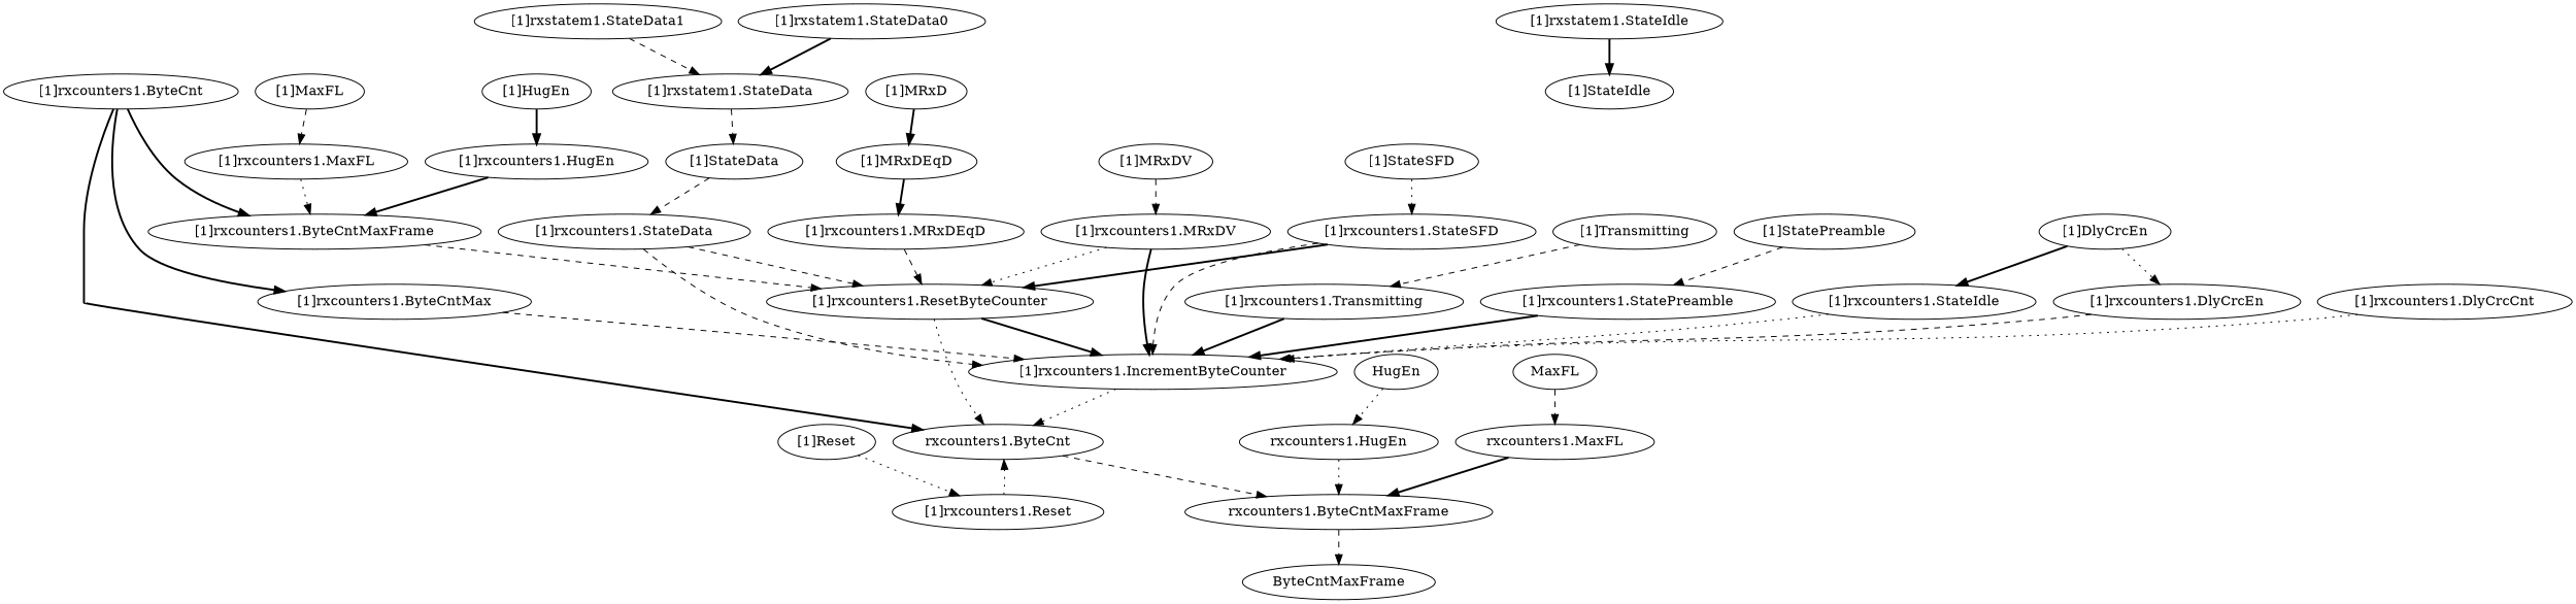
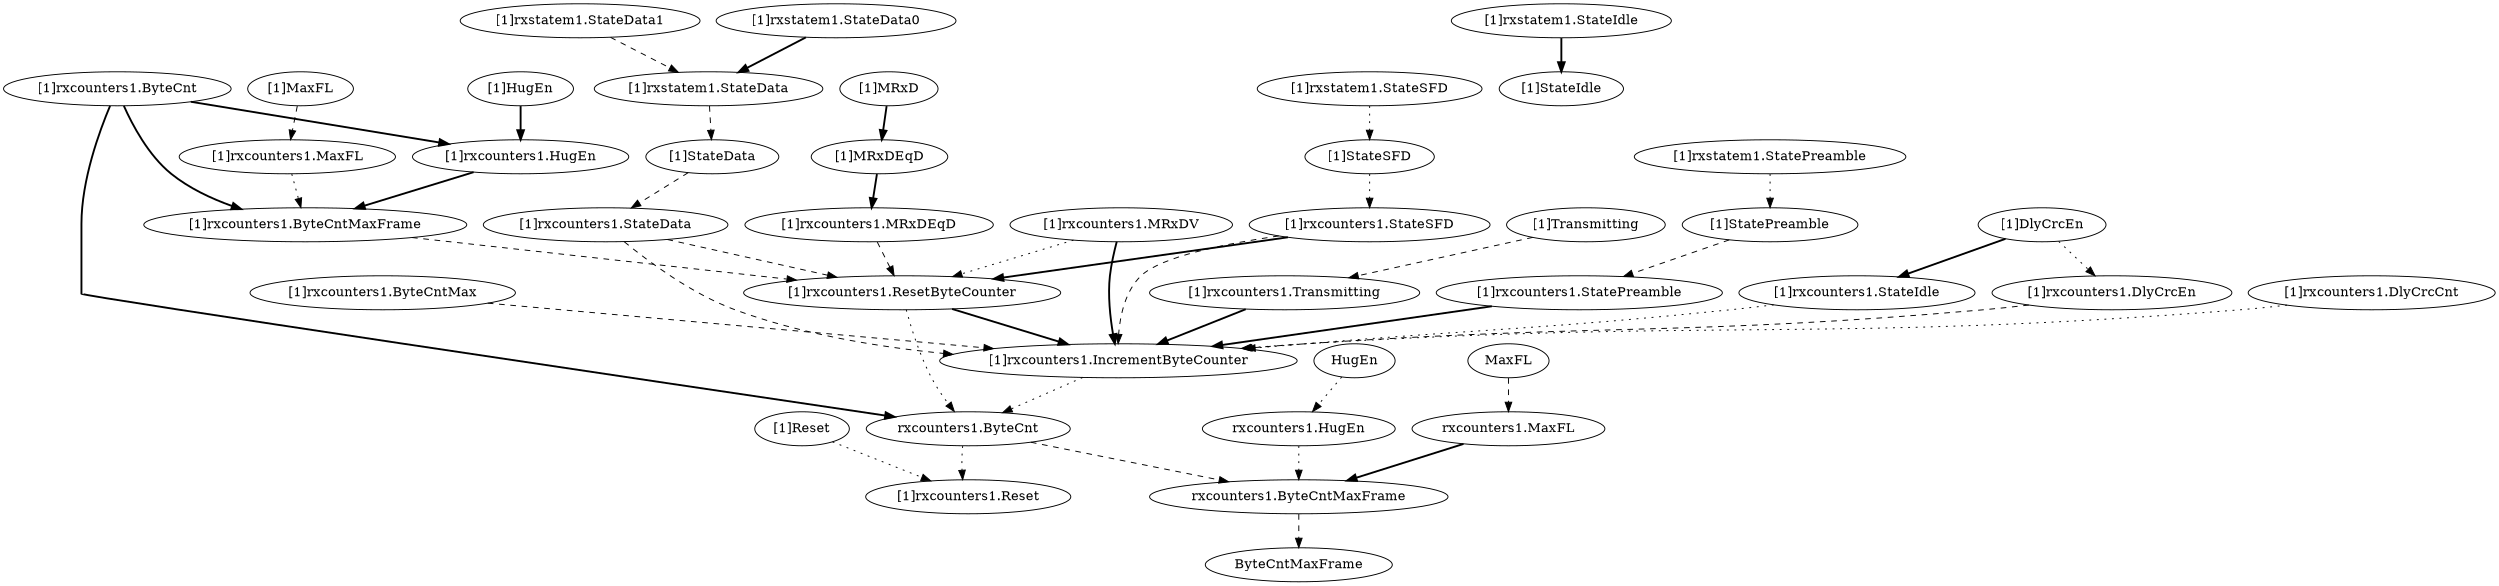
  strict digraph {
    node [complexity=16 importance=0.0585501224921 rank=0.0]
    edge [style=dashed]
    "[1]rxcounters1.ByteCnt" [complexity=26 importance=0.0668198131432 rank=0.0025699928132]
    "[1]rxcounters1.ByteCntMaxFrame" [complexity=22 importance=0.0540315037697 rank=0.00245597744408]
    "[1]rxcounters1.ByteCntMax" [importance=0.0418829723716 rank=0.00261768577322]
    "rxcounters1.ByteCnt" [complexity=4 importance=0.0257474385733 rank=0.00643685964332]
    "[1]rxcounters1.ResetByteCounter" [importance=0.0460741232101 rank=0.00287963270063]
    "[1]rxcounters1.IncrementByteCounter" [complexity=5 importance=0.0384442947962 rank=0.00768885895923]
    "rxcounters1.ByteCntMaxFrame" [complexity=0 importance=0.0129591291998]
    ByteCntMaxFrame [complexity=0 importance=0.00500174864026]
    "[1]Transmitting" [importance=0.0452221984829 rank=0.00282638740518]
    "[1]rxcounters1.Transmitting" [importance=0.0422098022659 rank=0.00263811264162]
    "[1]rxstatem1.StateData" [complexity=22 importance=0.0599678242605 rank=0.00272581019366]
    "[1]StateData" [complexity=22 importance=0.0537737774136 rank=0.00244426260971]
    "[1]rxcounters1.StateData" [complexity=22 importance=0.0492132090363 rank=0.0022369640471]
    "[1]StatePreamble" [importance=0.0477230294119 rank=0.00298268933825]
    "[1]rxcounters1.StatePreamble" [importance=0.0435454215976 rank=0.00272158884985]
    "[1]rxcounters1.MaxFL" [complexity=26 rank=0.00225192778816]
    "[1]rxcounters1.Reset" [complexity=5 importance=0.0802943493713 rank=0.0160588698743]
    "[1]rxstatem1.StateData1" [complexity=25 importance=0.0675799075301 rank=0.0027031963012]
    "[1]rxcounters1.MRxDEqD" [complexity=22 importance=0.0498934256075 rank=0.00226788298216]
    "[1]MaxFL" [complexity=26 importance=0.0615625187091 rank=0.00236778918112]
    "[1]rxstatem1.StateData0" [complexity=25 importance=0.067638827935 rank=0.0027055531174]
    "[1]rxstatem1.StateIdle" [importance=0.0532395019581 rank=0.00332746887238]
    "[1]StateIdle" [importance=0.0460234915844 rank=0.00287646822402]
    "[1]rxcounters1.StateIdle" [importance=0.0421090781975 rank=0.00263181738734]
    "[1]StateSFD" [complexity=22 importance=0.0541956388081 rank=0.00246343812764]
    "[1]rxcounters1.StateSFD" [complexity=22 importance=0.0501082659555 rank=0.00227764845252]
-   "[1]MRxDV" [complexity=22 importance=0.0524001601453 rank=0.00238182546115]
    "[1]rxcounters1.MRxDV" [complexity=22 importance=0.0493877639283 rank=0.00224489836038]
    HugEn [complexity=4 importance=0.0204901441392 rank=0.00512253603481]
    "rxcounters1.HugEn" [complexity=4 importance=0.0174777479222 rank=0.00436943698055]
    "rxcounters1.MaxFL" [complexity=4 importance=0.0174777479222 rank=0.00436943698055]
+   "[1]rxstatem1.StateSFD" [complexity=22 importance=0.062795241832 rank=0.00285432917418]
+   "[1]rxstatem1.StatePreamble" [importance=0.0547142423336 rank=0.00341964014585]
    "[1]HugEn" [complexity=26 importance=0.0615625187091 rank=0.00236778918112]
    "[1]rxcounters1.HugEn" [complexity=26 rank=0.00225192778816]
    "[1]MRxDEqD" [complexity=22 importance=0.0531209964682 rank=0.00241459074855]
    "[1]rxcounters1.DlyCrcEn" [importance=0.0419587651816 rank=0.00262242282385]
    "[1]Reset" [complexity=5 importance=0.0833067455883 rank=0.0166613491177]
    MaxFL [complexity=4 importance=0.0204901441392 rank=0.00512253603481]
    "[1]DlyCrcEn" [importance=0.0449711613987 rank=0.00281069758742]
    "[1]MRxD" [complexity=24 importance=0.0561333926852 rank=0.00233889136188]
    "[1]rxcounters1.DlyCrcCnt" [importance=0.0467659544139 rank=0.00292287215087]
    "[1]rxcounters1.ByteCnt" -> "[1]rxcounters1.ByteCntMaxFrame" [style=bold]
-   "[1]rxcounters1.ByteCnt" -> "[1]rxcounters1.ByteCntMax" [style=bold]
+   "[1]rxcounters1.ByteCnt" -> "[1]rxcounters1.HugEn" [style=bold]
    "[1]rxcounters1.ByteCnt" -> "rxcounters1.ByteCnt" [style=bold]
    "[1]rxcounters1.ByteCntMaxFrame" -> "[1]rxcounters1.ResetByteCounter"
    "[1]rxcounters1.ByteCntMax" -> "[1]rxcounters1.IncrementByteCounter"
    "rxcounters1.ByteCnt" -> "rxcounters1.ByteCntMaxFrame"
    "[1]rxcounters1.ResetByteCounter" -> "rxcounters1.ByteCnt" [style=dotted]
    "[1]rxcounters1.ResetByteCounter" -> "[1]rxcounters1.IncrementByteCounter" [style=bold]
    "[1]rxcounters1.IncrementByteCounter" -> "rxcounters1.ByteCnt" [style=dotted]
    "rxcounters1.ByteCntMaxFrame" -> ByteCntMaxFrame
    "[1]Transmitting" -> "[1]rxcounters1.Transmitting"
    "[1]rxcounters1.Transmitting" -> "[1]rxcounters1.IncrementByteCounter" [style=bold]
    "[1]rxstatem1.StateData" -> "[1]StateData"
    "[1]StateData" -> "[1]rxcounters1.StateData"
    "[1]rxcounters1.StateData" -> "[1]rxcounters1.ResetByteCounter"
    "[1]rxcounters1.StateData" -> "[1]rxcounters1.IncrementByteCounter"
    "[1]StatePreamble" -> "[1]rxcounters1.StatePreamble"
    "[1]rxcounters1.StatePreamble" -> "[1]rxcounters1.IncrementByteCounter" [style=bold]
    "[1]rxcounters1.MaxFL" -> "[1]rxcounters1.ByteCntMaxFrame" [style=dotted]
-   "[1]rxcounters1.Reset" -> "rxcounters1.ByteCnt" [style=dotted]
+   "rxcounters1.ByteCnt" -> "[1]rxcounters1.Reset" [style=dotted]
    "[1]rxstatem1.StateData1" -> "[1]rxstatem1.StateData"
    "[1]rxcounters1.MRxDEqD" -> "[1]rxcounters1.ResetByteCounter"
    "[1]MaxFL" -> "[1]rxcounters1.MaxFL"
    "[1]rxstatem1.StateData0" -> "[1]rxstatem1.StateData" [style=bold]
    "[1]rxstatem1.StateIdle" -> "[1]StateIdle" [style=bold]
    "[1]rxcounters1.StateIdle" -> "[1]rxcounters1.IncrementByteCounter" [style=dotted]
    "[1]StateSFD" -> "[1]rxcounters1.StateSFD" [style=dotted]
    "[1]rxcounters1.StateSFD" -> "[1]rxcounters1.ResetByteCounter" [style=bold]
    "[1]rxcounters1.StateSFD" -> "[1]rxcounters1.IncrementByteCounter"
-   "[1]MRxDV" -> "[1]rxcounters1.MRxDV"
    "[1]rxcounters1.MRxDV" -> "[1]rxcounters1.ResetByteCounter" [style=dotted]
    "[1]rxcounters1.MRxDV" -> "[1]rxcounters1.IncrementByteCounter" [style=bold]
    HugEn -> "rxcounters1.HugEn" [style=dotted]
    "rxcounters1.HugEn" -> "rxcounters1.ByteCntMaxFrame" [style=dotted]
    "rxcounters1.MaxFL" -> "rxcounters1.ByteCntMaxFrame" [style=bold]
+   "[1]rxstatem1.StateSFD" -> "[1]StateSFD" [style=dotted]
+   "[1]rxstatem1.StatePreamble" -> "[1]StatePreamble" [style=dotted]
    "[1]HugEn" -> "[1]rxcounters1.HugEn" [style=bold]
    "[1]rxcounters1.HugEn" -> "[1]rxcounters1.ByteCntMaxFrame" [style=bold]
    "[1]MRxDEqD" -> "[1]rxcounters1.MRxDEqD" [style=bold]
    "[1]rxcounters1.DlyCrcEn" -> "[1]rxcounters1.IncrementByteCounter"
    "[1]Reset" -> "[1]rxcounters1.Reset" [style=dotted]
    MaxFL -> "rxcounters1.MaxFL"
    "[1]DlyCrcEn" -> "[1]rxcounters1.StateIdle" [style=bold]
    "[1]DlyCrcEn" -> "[1]rxcounters1.DlyCrcEn" [style=dotted]
    "[1]MRxD" -> "[1]MRxDEqD" [style=bold]
    "[1]rxcounters1.DlyCrcCnt" -> "[1]rxcounters1.IncrementByteCounter" [style=dotted]
  }
